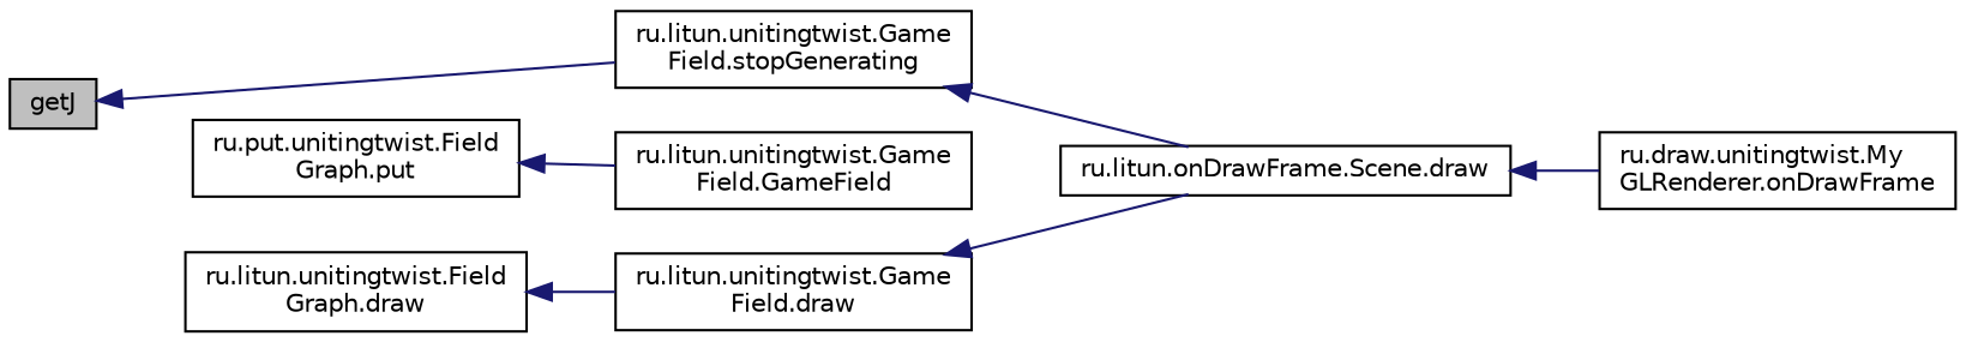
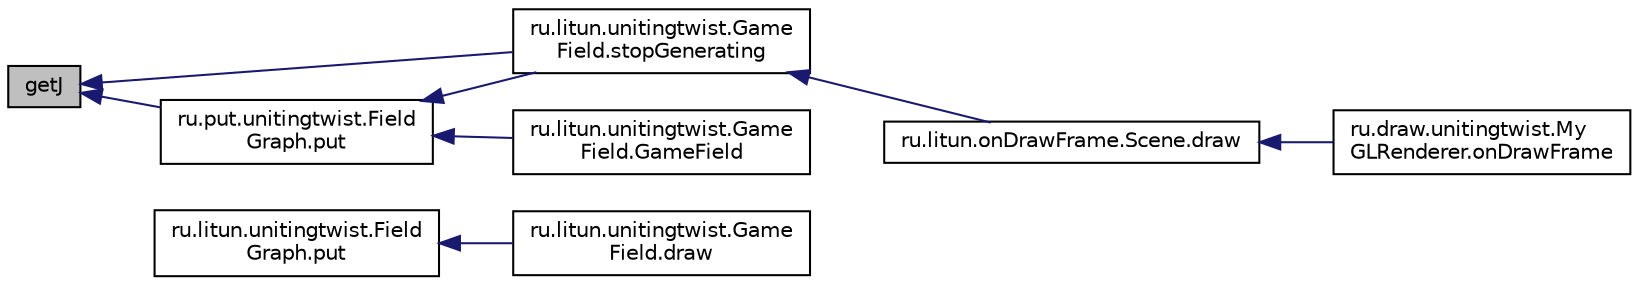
  digraph {
    rankdir=LR
    node [color=black fillcolor=white fontname=Helvetica fontsize=10 shape=record style=filled]
    edge [color=midnightblue dir=back fontname=Helvetica fontsize=10 labelfontname=Helvetica labelfontsize=10 style=solid]
    n1 [fillcolor=grey75 fontcolor=black height=0.2 label=getJ width=0.4]
    n2 [height=0.2 label="ru.put.unitingtwist.Field\lGraph.put" width=0.4]
    n3 [height=0.2 label="ru.litun.unitingtwist.Game\lField.stopGenerating" width=0.4]
    n4 [height=0.2 label="ru.litun.unitingtwist.Game\lField.GameField" width=0.4]
-   n5 [height=0.2 label="ru.litun.unitingtwist.Field\lGraph.draw" width=0.4]
+   n5 [height=0.2 label="ru.litun.unitingtwist.Field\lGraph.put" width=0.4]
    n6 [height=0.2 label="ru.litun.unitingtwist.Game\lField.draw" width=0.4]
    n7 [height=0.2 label="ru.litun.onDrawFrame.Scene.draw" width=0.4]
    n8 [height=0.2 label="ru.draw.unitingtwist.My\lGLRenderer.onDrawFrame" width=0.4]
+   n1 -> n2
    n1 -> n3
+   n2 -> n3
    n2 -> n4
    n3 -> n7
    n5 -> n6
-   n6 -> n7
    n7 -> n8
  }
